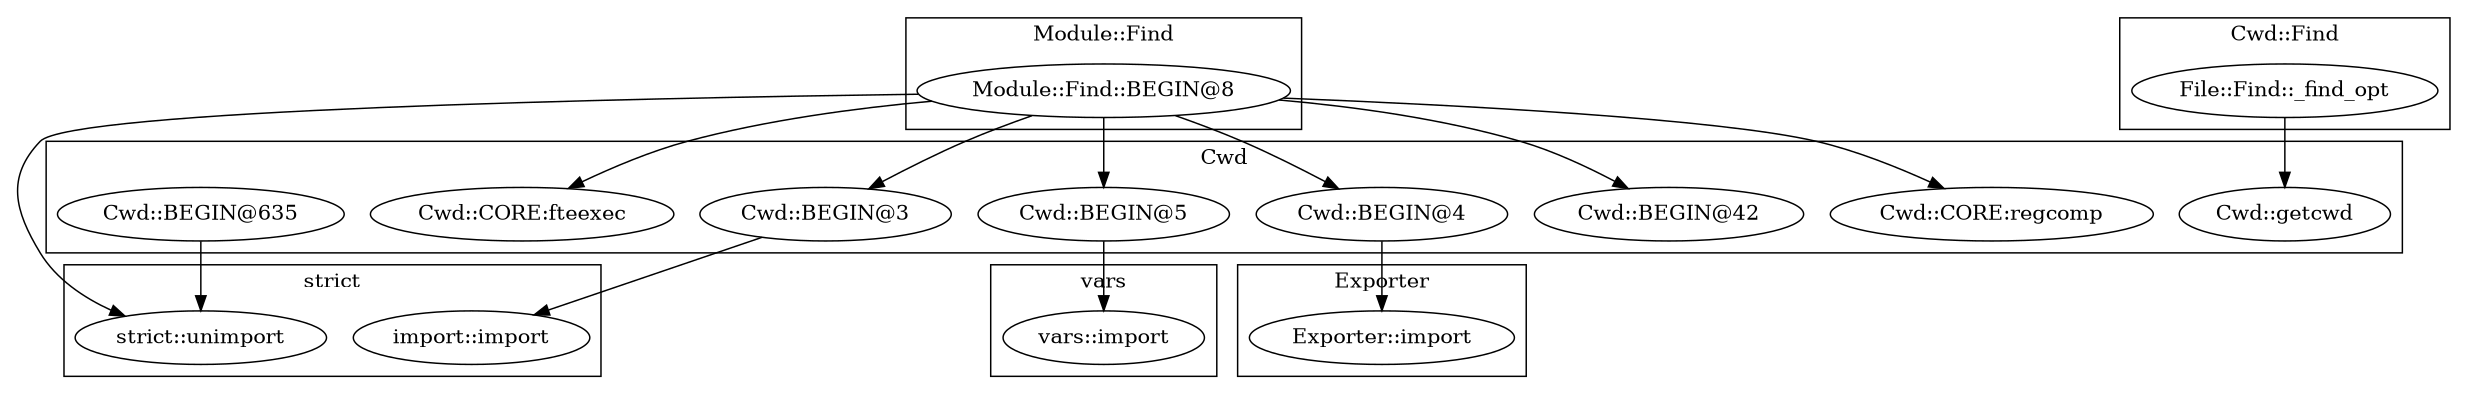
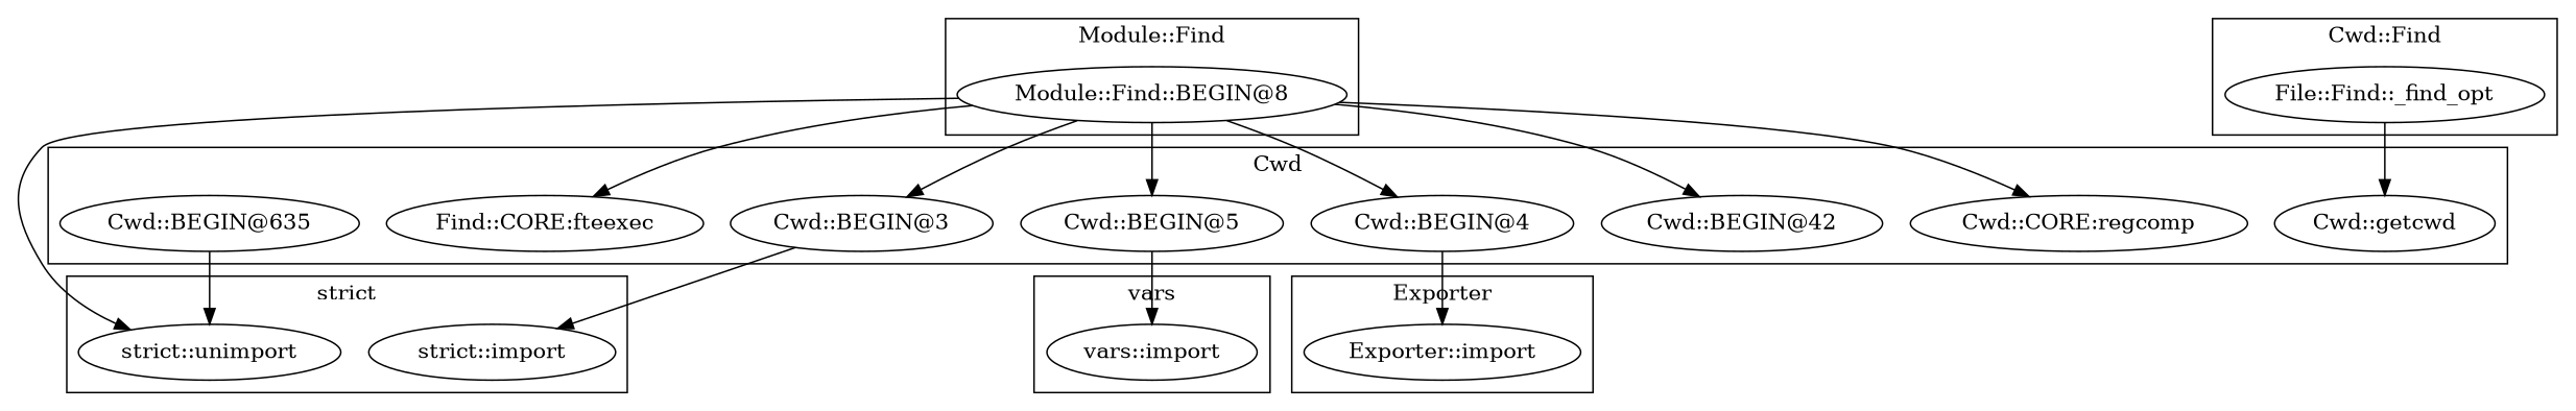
  digraph {
-   "strict::import" [label="import::import"]
+   "strict::import"
    "strict::unimport"
    "vars::import"
    "Module::Find::BEGIN@8"
    "File::Find::_find_opt"
    "Exporter::import"
    "Cwd::BEGIN@42"
    "Cwd::BEGIN@5"
    "Cwd::BEGIN@4"
-   "Cwd::CORE:fteexec"
+   "Cwd::CORE:fteexec" [label="Find::CORE:fteexec"]
    "Cwd::getcwd"
    "Cwd::BEGIN@635"
    "Cwd::CORE:regcomp"
    "Cwd::BEGIN@3"
    subgraph cluster_1 {
      label="strict"
      "strict::import"
      "strict::unimport"
    }
    subgraph cluster_2 {
      label=vars
      "vars::import"
    }
    subgraph cluster_3 {
      label="Module::Find"
      "Module::Find::BEGIN@8"
    }
    subgraph cluster_4 {
      label="Cwd::Find"
      "File::Find::_find_opt"
    }
    subgraph cluster_5 {
      label=Exporter
      "Exporter::import"
    }
    subgraph cluster_6 {
      label=Cwd
      "Cwd::BEGIN@42"
      "Cwd::BEGIN@5"
      "Cwd::BEGIN@4"
      "Cwd::CORE:fteexec"
      "Cwd::getcwd"
      "Cwd::BEGIN@635"
      "Cwd::CORE:regcomp"
      "Cwd::BEGIN@3"
    }
    "Module::Find::BEGIN@8" -> "strict::unimport"
    "Module::Find::BEGIN@8" -> "Cwd::BEGIN@42"
    "Module::Find::BEGIN@8" -> "Cwd::BEGIN@5"
    "Module::Find::BEGIN@8" -> "Cwd::BEGIN@4"
    "Module::Find::BEGIN@8" -> "Cwd::CORE:fteexec"
    "Module::Find::BEGIN@8" -> "Cwd::CORE:regcomp"
    "Module::Find::BEGIN@8" -> "Cwd::BEGIN@3"
    "File::Find::_find_opt" -> "Cwd::getcwd"
    "Cwd::BEGIN@5" -> "vars::import"
    "Cwd::BEGIN@4" -> "Exporter::import"
    "Cwd::BEGIN@635" -> "strict::unimport"
    "Cwd::BEGIN@3" -> "strict::import"
  }
